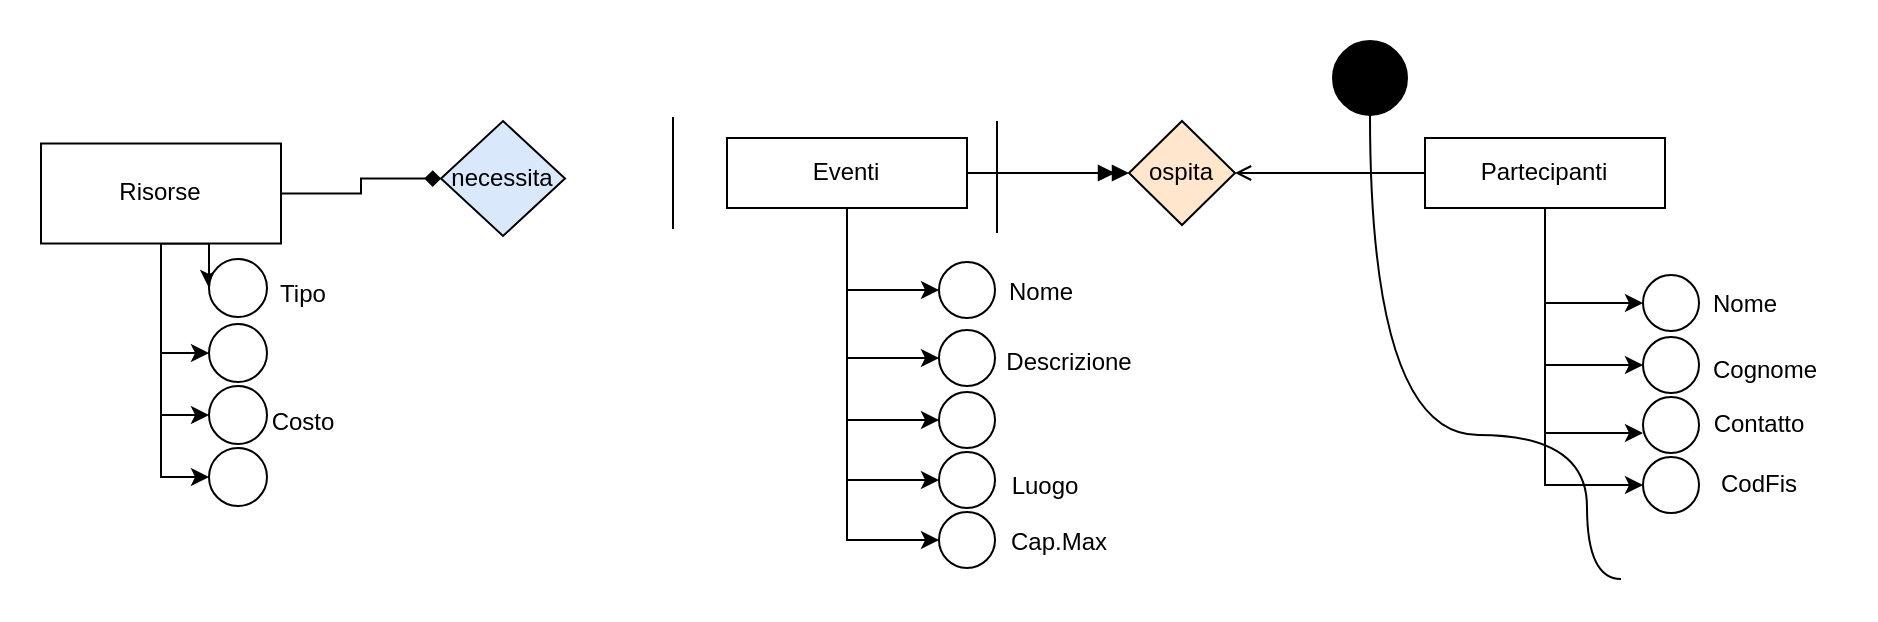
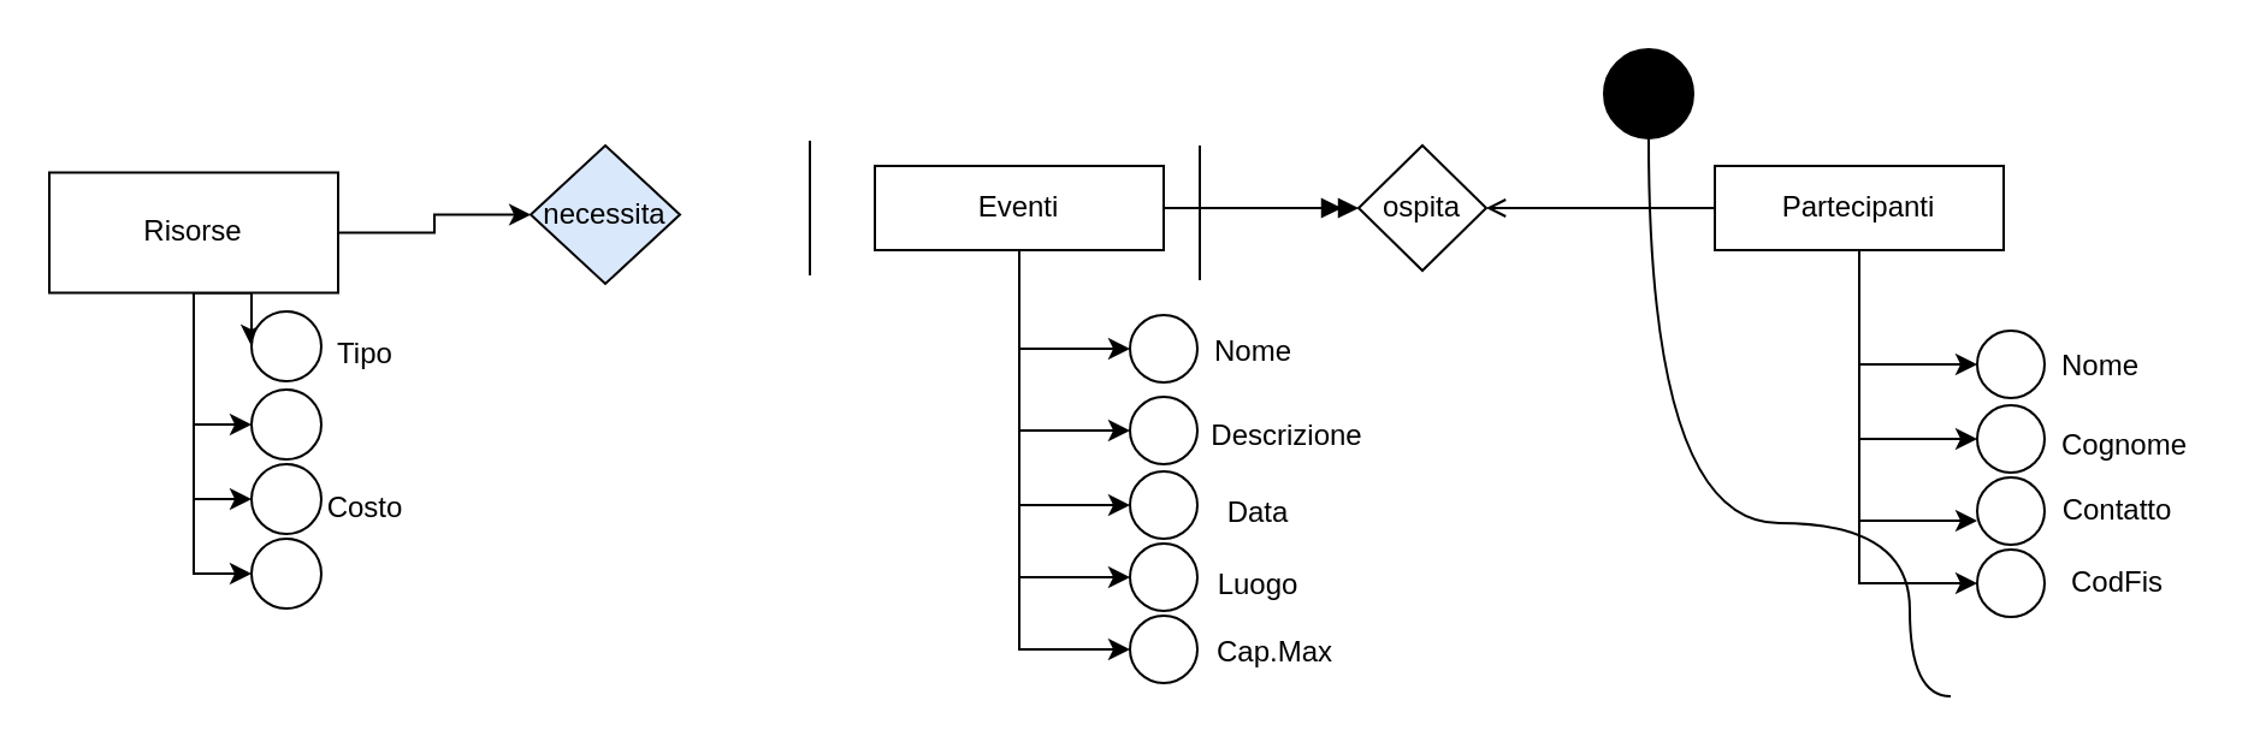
  <mxCell id="0" />
  <mxCell id="1" parent="0" />
  <mxCell id="2" style="edgeStyle=orthogonalEdgeStyle;rounded=0;orthogonalLoop=1;jettySize=auto;html=1;exitX=1;exitY=0.5;exitDx=0;exitDy=0;entryX=0;entryY=0.5;entryDx=0;entryDy=0;endArrow=doubleBlock;endFill=1;" edge="1" parent="1" source="8" target="21"><mxGeometry relative="1" as="geometry" /></mxCell>
  <mxCell id="3" style="edgeStyle=orthogonalEdgeStyle;rounded=0;orthogonalLoop=1;jettySize=auto;html=1;entryX=0;entryY=0.5;entryDx=0;entryDy=0;" edge="1" parent="1" source="8" target="33"><mxGeometry relative="1" as="geometry" /></mxCell>
  <mxCell id="4" style="edgeStyle=orthogonalEdgeStyle;rounded=0;orthogonalLoop=1;jettySize=auto;html=1;entryX=0;entryY=0.5;entryDx=0;entryDy=0;" edge="1" parent="1" source="8" target="35"><mxGeometry relative="1" as="geometry" /></mxCell>
  <mxCell id="5" style="edgeStyle=orthogonalEdgeStyle;rounded=0;orthogonalLoop=1;jettySize=auto;html=1;entryX=0;entryY=0.5;entryDx=0;entryDy=0;" edge="1" parent="1" source="8" target="37"><mxGeometry relative="1" as="geometry" /></mxCell>
  <mxCell id="6" style="edgeStyle=orthogonalEdgeStyle;rounded=0;orthogonalLoop=1;jettySize=auto;html=1;entryX=0;entryY=0.5;entryDx=0;entryDy=0;" edge="1" parent="1" source="8" target="39"><mxGeometry relative="1" as="geometry" /></mxCell>
  <mxCell id="7" style="edgeStyle=orthogonalEdgeStyle;rounded=0;orthogonalLoop=1;jettySize=auto;html=1;entryX=0;entryY=0.5;entryDx=0;entryDy=0;" edge="1" parent="1" source="8" target="47"><mxGeometry relative="1" as="geometry" /></mxCell>
  <mxCell id="8" value="Eventi" style="rounded=0;whiteSpace=wrap;html=1;" vertex="1" parent="1"><mxGeometry x="363" y="68.5" width="120" height="35" as="geometry" /></mxCell>
  <mxCell id="9" style="edgeStyle=orthogonalEdgeStyle;rounded=0;orthogonalLoop=1;jettySize=auto;html=1;exitX=0;exitY=0.5;exitDx=0;exitDy=0;entryX=1;entryY=0.5;entryDx=0;entryDy=0;endArrow=open;endFill=1;" edge="1" parent="1" source="13" target="21"><mxGeometry relative="1" as="geometry" /></mxCell>
  <mxCell id="10" style="edgeStyle=orthogonalEdgeStyle;rounded=0;orthogonalLoop=1;jettySize=auto;html=1;exitX=0.5;exitY=1;exitDx=0;exitDy=0;entryX=0;entryY=0.5;entryDx=0;entryDy=0;" edge="1" parent="1" source="13" target="24"><mxGeometry relative="1" as="geometry" /></mxCell>
  <mxCell id="11" style="edgeStyle=orthogonalEdgeStyle;rounded=0;orthogonalLoop=1;jettySize=auto;html=1;entryX=0;entryY=0.5;entryDx=0;entryDy=0;" edge="1" parent="1" source="13" target="26"><mxGeometry relative="1" as="geometry" /></mxCell>
  <mxCell id="12" style="edgeStyle=orthogonalEdgeStyle;rounded=0;orthogonalLoop=1;jettySize=auto;html=1;entryX=0;entryY=0.5;entryDx=0;entryDy=0;" edge="1" parent="1" source="13" target="30"><mxGeometry relative="1" as="geometry" /></mxCell>
  <mxCell id="13" value="Partecipanti" style="rounded=0;whiteSpace=wrap;html=1;" vertex="1" parent="1"><mxGeometry x="712" y="68.5" width="120" height="35" as="geometry" /></mxCell>
- <mxCell id="14" style="edgeStyle=orthogonalEdgeStyle;rounded=0;orthogonalLoop=1;jettySize=auto;html=1;exitX=1;exitY=0.5;exitDx=0;exitDy=0;endArrow=diamond;" edge="1" parent="1" source="19" target="20"><mxGeometry relative="1" as="geometry" /></mxCell>
+ <mxCell id="14" style="edgeStyle=orthogonalEdgeStyle;rounded=0;orthogonalLoop=1;jettySize=auto;html=1;exitX=1;exitY=0.5;exitDx=0;exitDy=0;" edge="1" parent="1" source="19" target="20"><mxGeometry relative="1" as="geometry" /></mxCell>
  <mxCell id="15" style="edgeStyle=orthogonalEdgeStyle;rounded=0;orthogonalLoop=1;jettySize=auto;html=1;exitX=0.5;exitY=1;exitDx=0;exitDy=0;entryX=0;entryY=0.5;entryDx=0;entryDy=0;" edge="1" parent="1" source="19" target="41"><mxGeometry relative="1" as="geometry" /></mxCell>
  <mxCell id="16" style="edgeStyle=orthogonalEdgeStyle;rounded=0;orthogonalLoop=1;jettySize=auto;html=1;entryX=0;entryY=0.5;entryDx=0;entryDy=0;" edge="1" parent="1" source="19" target="43"><mxGeometry relative="1" as="geometry" /></mxCell>
  <mxCell id="17" style="edgeStyle=orthogonalEdgeStyle;rounded=0;orthogonalLoop=1;jettySize=auto;html=1;entryX=0;entryY=0.5;entryDx=0;entryDy=0;" edge="1" parent="1" source="19" target="44"><mxGeometry relative="1" as="geometry" /></mxCell>
  <mxCell id="18" style="edgeStyle=orthogonalEdgeStyle;rounded=0;orthogonalLoop=1;jettySize=auto;html=1;entryX=0;entryY=0.5;entryDx=0;entryDy=0;" edge="1" parent="1" source="19" target="46"><mxGeometry relative="1" as="geometry" /></mxCell>
  <mxCell id="19" value="Risorse" style="rounded=0;whiteSpace=wrap;html=1;" vertex="1" parent="1"><mxGeometry x="20" y="71.25" width="120" height="50" as="geometry" /></mxCell>
  <mxCell id="20" value="necessita" style="rhombus;whiteSpace=wrap;html=1;fillColor=#dae8fc;" vertex="1" parent="1"><mxGeometry x="220" y="60" width="62" height="57.5" as="geometry" /></mxCell>
- <mxCell id="21" value="ospita" style="rhombus;whiteSpace=wrap;html=1;fillColor=#ffe6cc;" vertex="1" parent="1"><mxGeometry x="564" y="60" width="53" height="52" as="geometry" /></mxCell>
+ <mxCell id="21" value="ospita" style="rhombus;whiteSpace=wrap;html=1;" vertex="1" parent="1"><mxGeometry x="564" y="60" width="53" height="52" as="geometry" /></mxCell>
  <mxCell id="22" value="" style="endArrow=none;html=1;rounded=0;" edge="1" parent="1"><mxGeometry width="50" height="50" relative="1" as="geometry"><mxPoint x="498" y="116" as="sourcePoint" /><mxPoint x="498" y="60" as="targetPoint" /></mxGeometry></mxCell>
  <mxCell id="23" value="" style="endArrow=none;html=1;rounded=0;" edge="1" parent="1"><mxGeometry width="50" height="50" relative="1" as="geometry"><mxPoint x="336" y="114" as="sourcePoint" /><mxPoint x="336" y="58" as="targetPoint" /></mxGeometry></mxCell>
  <mxCell id="24" value="" style="ellipse;whiteSpace=wrap;html=1;aspect=fixed;" vertex="1" parent="1"><mxGeometry x="821" y="137" width="28" height="28" as="geometry" /></mxCell>
  <mxCell id="25" value="Nome" style="text;html=1;align=center;verticalAlign=middle;resizable=0;points=[];autosize=1;strokeColor=none;fillColor=none;" vertex="1" parent="1"><mxGeometry x="847" y="139" width="50" height="26" as="geometry" /></mxCell>
  <mxCell id="26" value="" style="ellipse;whiteSpace=wrap;html=1;aspect=fixed;" vertex="1" parent="1"><mxGeometry x="821" y="168" width="28" height="28" as="geometry" /></mxCell>
  <mxCell id="27" value="Cognome" style="text;html=1;align=center;verticalAlign=middle;resizable=0;points=[];autosize=1;strokeColor=none;fillColor=none;" vertex="1" parent="1"><mxGeometry x="847" y="172" width="70" height="26" as="geometry" /></mxCell>
  <mxCell id="28" value="" style="ellipse;whiteSpace=wrap;html=1;aspect=fixed;" vertex="1" parent="1"><mxGeometry x="821" y="198" width="28" height="28" as="geometry" /></mxCell>
  <mxCell id="29" value="Contatto" style="text;html=1;align=center;verticalAlign=middle;resizable=0;points=[];autosize=1;strokeColor=none;fillColor=none;" vertex="1" parent="1"><mxGeometry x="847" y="199" width="63" height="26" as="geometry" /></mxCell>
  <mxCell id="30" value="" style="ellipse;whiteSpace=wrap;html=1;aspect=fixed;fillColor=#FFFFFF;" vertex="1" parent="1"><mxGeometry x="821" y="228" width="28" height="28" as="geometry" /></mxCell>
  <mxCell id="31" value="CodFis" style="text;html=1;align=center;verticalAlign=middle;resizable=0;points=[];autosize=1;strokeColor=none;fillColor=none;" vertex="1" parent="1"><mxGeometry x="851" y="229" width="56" height="26" as="geometry" /></mxCell>
  <mxCell id="32" style="edgeStyle=orthogonalEdgeStyle;rounded=0;orthogonalLoop=1;jettySize=auto;html=1;entryX=0;entryY=0.643;entryDx=0;entryDy=0;entryPerimeter=0;" edge="1" parent="1" source="13" target="28"><mxGeometry relative="1" as="geometry" /></mxCell>
  <mxCell id="33" value="" style="ellipse;whiteSpace=wrap;html=1;aspect=fixed;" vertex="1" parent="1"><mxGeometry x="469" y="130.5" width="28" height="28" as="geometry" /></mxCell>
  <mxCell id="34" value="Nome" style="text;html=1;align=center;verticalAlign=middle;resizable=0;points=[];autosize=1;strokeColor=none;fillColor=none;" vertex="1" parent="1"><mxGeometry x="495" y="132.5" width="50" height="26" as="geometry" /></mxCell>
  <mxCell id="35" value="" style="ellipse;whiteSpace=wrap;html=1;aspect=fixed;" vertex="1" parent="1"><mxGeometry x="469" y="164.5" width="28" height="28" as="geometry" /></mxCell>
  <mxCell id="36" value="Descrizione" style="text;html=1;align=center;verticalAlign=middle;resizable=0;points=[];autosize=1;strokeColor=none;fillColor=none;" vertex="1" parent="1"><mxGeometry x="493" y="167.5" width="81" height="26" as="geometry" /></mxCell>
  <mxCell id="37" value="" style="ellipse;whiteSpace=wrap;html=1;aspect=fixed;" vertex="1" parent="1"><mxGeometry x="469" y="195.5" width="28" height="28" as="geometry" /></mxCell>
+ <mxCell id="38" value="Data" style="text;html=1;align=center;verticalAlign=middle;resizable=0;points=[];autosize=1;strokeColor=none;fillColor=none;" vertex="1" parent="1"><mxGeometry x="500" y="199.5" width="43" height="26" as="geometry" /></mxCell>
  <mxCell id="39" value="" style="ellipse;whiteSpace=wrap;html=1;aspect=fixed;" vertex="1" parent="1"><mxGeometry x="469" y="225.5" width="28" height="28" as="geometry" /></mxCell>
  <mxCell id="40" value="Luogo" style="text;html=1;align=center;verticalAlign=middle;resizable=0;points=[];autosize=1;strokeColor=none;fillColor=none;" vertex="1" parent="1"><mxGeometry x="496" y="229.5" width="51" height="26" as="geometry" /></mxCell>
  <mxCell id="41" value="" style="ellipse;whiteSpace=wrap;html=1;aspect=fixed;" vertex="1" parent="1"><mxGeometry x="104" y="129" width="29" height="29" as="geometry" /></mxCell>
  <mxCell id="42" value="Tipo" style="text;html=1;align=center;verticalAlign=middle;resizable=0;points=[];autosize=1;strokeColor=none;fillColor=none;" vertex="1" parent="1"><mxGeometry x="130" y="134" width="41" height="26" as="geometry" /></mxCell>
  <mxCell id="43" value="" style="ellipse;whiteSpace=wrap;html=1;aspect=fixed;" vertex="1" parent="1"><mxGeometry x="104" y="161.5" width="29" height="29" as="geometry" /></mxCell>
  <mxCell id="44" value="" style="ellipse;whiteSpace=wrap;html=1;aspect=fixed;" vertex="1" parent="1"><mxGeometry x="104" y="192.5" width="29" height="29" as="geometry" /></mxCell>
  <mxCell id="45" value="Costo" style="text;html=1;align=center;verticalAlign=middle;resizable=0;points=[];autosize=1;strokeColor=none;fillColor=none;" vertex="1" parent="1"><mxGeometry x="126" y="197.5" width="49" height="26" as="geometry" /></mxCell>
  <mxCell id="46" value="" style="ellipse;whiteSpace=wrap;html=1;aspect=fixed;" vertex="1" parent="1"><mxGeometry x="104" y="223.5" width="29" height="29" as="geometry" /></mxCell>
  <mxCell id="47" value="" style="ellipse;whiteSpace=wrap;html=1;aspect=fixed;" vertex="1" parent="1"><mxGeometry x="469" y="255.5" width="28" height="28" as="geometry" /></mxCell>
  <mxCell id="48" value="Cap.Max" style="text;html=1;align=center;verticalAlign=middle;resizable=0;points=[];autosize=1;strokeColor=none;fillColor=none;" vertex="1" parent="1"><mxGeometry x="496" y="257.5" width="66" height="26" as="geometry" /></mxCell>
  <mxCell id="49" style="edgeStyle=orthogonalEdgeStyle;rounded=0;orthogonalLoop=1;jettySize=auto;html=1;curved=1;endArrow=none;endFill=0;" edge="1" parent="1" source="50"><mxGeometry relative="1" as="geometry"><mxPoint x="810" y="289" as="targetPoint" /><Array as="points"><mxPoint x="685" y="217" /><mxPoint x="793" y="217" /></Array></mxGeometry></mxCell>
  <mxCell id="50" value="" style="ellipse;whiteSpace=wrap;html=1;aspect=fixed;fillColor=#000000;" vertex="1" parent="1"><mxGeometry x="666" y="20" width="37" height="37" as="geometry" /></mxCell>
